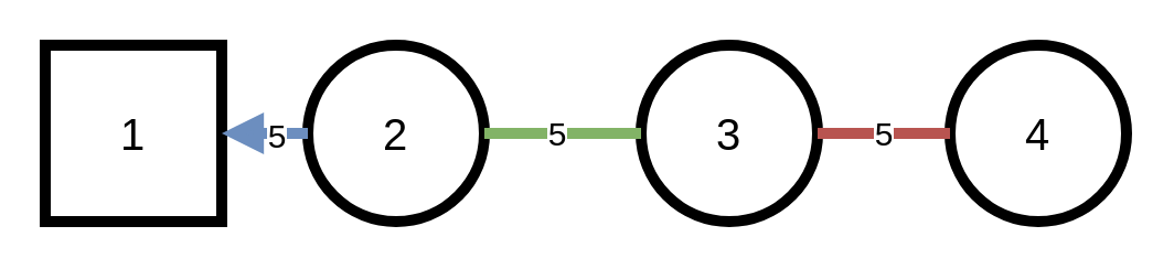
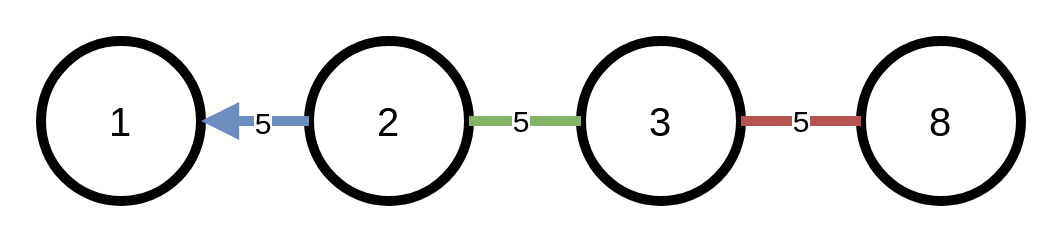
  <mxCell id="0" />
  <mxCell id="1" parent="0" />
- <mxCell id="2" value="&lt;font style=&quot;font-size: 20px&quot;&gt;2&lt;/font&gt;" style="ellipse;whiteSpace=wrap;html=1;aspect=fixed;strokeWidth=5;" vertex="1" parent="1"><mxGeometry x="139" y="20" width="80" height="80" as="geometry" /></mxCell>
- <mxCell id="3" value="&lt;font style=&quot;font-size: 20px&quot;&gt;1&lt;/font&gt;" style="whiteSpace=wrap;html=1;aspect=fixed;strokeWidth=5;rounded=0;" vertex="1" parent="1"><mxGeometry x="20" y="20" width="80" height="80" as="geometry" /></mxCell>
+ <mxCell id="2" value="&lt;font style=&quot;font-size: 20px&quot;&gt;2&lt;/font&gt;" style="ellipse;whiteSpace=wrap;html=1;aspect=fixed;strokeWidth=5;" vertex="1" parent="1"><mxGeometry x="154" y="20" width="80" height="80" as="geometry" /></mxCell>
+ <mxCell id="3" value="&lt;font style=&quot;font-size: 20px&quot;&gt;1&lt;/font&gt;" style="ellipse;whiteSpace=wrap;html=1;aspect=fixed;strokeWidth=5;" vertex="1" parent="1"><mxGeometry x="20" y="20" width="80" height="80" as="geometry" /></mxCell>
  <mxCell id="4" value="&lt;font style=&quot;font-size: 20px&quot;&gt;3&lt;/font&gt;" style="ellipse;whiteSpace=wrap;html=1;aspect=fixed;strokeWidth=5;" vertex="1" parent="1"><mxGeometry x="290" y="20" width="80" height="80" as="geometry" /></mxCell>
  <mxCell id="5" value="5" style="endArrow=none;html=1;strokeWidth=5;fontSize=15;exitX=1;exitY=0.5;exitDx=0;exitDy=0;entryX=0;entryY=0.5;entryDx=0;entryDy=0;fillColor=#d5e8d4;strokeColor=#82b366;rounded=1;" edge="1" parent="1" source="2" target="4"><mxGeometry x="-0.071" width="50" height="50" relative="1" as="geometry"><mxPoint x="110" y="70" as="sourcePoint" /><mxPoint x="164" y="70" as="targetPoint" /><Array as="points" /><mxPoint as="offset" /></mxGeometry></mxCell>
- <mxCell id="6" value="&lt;font style=&quot;font-size: 20px&quot;&gt;4&lt;br&gt;&lt;/font&gt;" style="ellipse;whiteSpace=wrap;html=1;aspect=fixed;strokeWidth=5;" vertex="1" parent="1"><mxGeometry x="430" y="20" width="80" height="80" as="geometry" /></mxCell>
+ <mxCell id="6" value="&lt;font style=&quot;font-size: 20px&quot;&gt;8&lt;br&gt;&lt;/font&gt;" style="ellipse;whiteSpace=wrap;html=1;aspect=fixed;strokeWidth=5;" vertex="1" parent="1"><mxGeometry x="430" y="20" width="80" height="80" as="geometry" /></mxCell>
  <mxCell id="7" value="5" style="endArrow=none;html=1;strokeWidth=5;fontSize=15;exitX=1;exitY=0.5;exitDx=0;exitDy=0;fillColor=#f8cecc;entryX=0;entryY=0.5;entryDx=0;entryDy=0;rounded=1;strokeColor=#b85450;" edge="1" parent="1" source="4" target="6"><mxGeometry width="50" height="50" relative="1" as="geometry"><mxPoint x="244" y="70" as="sourcePoint" /><mxPoint x="470" y="100" as="targetPoint" /><Array as="points" /><mxPoint as="offset" /></mxGeometry></mxCell>
  <mxCell id="8" value="" style="endArrow=block;html=1;strokeWidth=5;fontSize=15;exitX=0;exitY=0.5;exitDx=0;exitDy=0;entryX=1;entryY=0.5;entryDx=0;entryDy=0;fillColor=#dae8fc;strokeColor=#6c8ebf;rounded=1;" edge="1" parent="1" source="2" target="3"><mxGeometry width="50" height="50" relative="1" as="geometry"><mxPoint x="340" y="110" as="sourcePoint" /><mxPoint x="70" y="110" as="targetPoint" /><Array as="points" /></mxGeometry></mxCell>
  <mxCell id="9" value="5" style="edgeLabel;html=1;align=center;verticalAlign=middle;resizable=0;points=[];fontSize=15;" vertex="1" connectable="0" parent="8"><mxGeometry x="0.135" y="-28" relative="1" as="geometry"><mxPoint x="7.34" y="28" as="offset" /></mxGeometry></mxCell>
